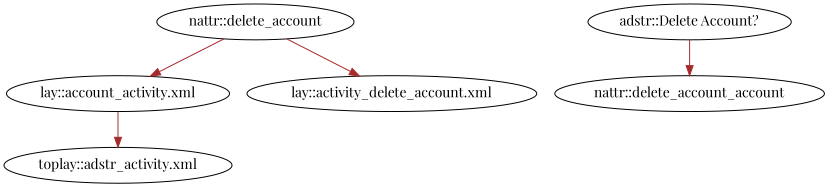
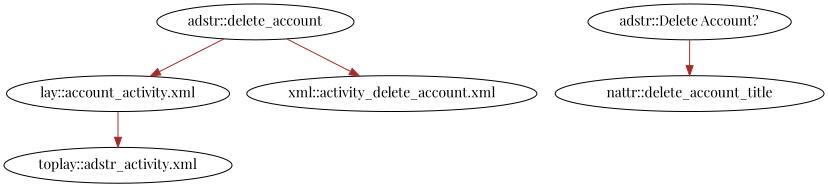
  digraph {
    fontname="Playfair Display"
    node [fontname="Playfair Display"]
    edge [color=brown fontname="Playfair Display"]
-   "nattr::delete_account"
+   "nattr::delete_account" [label="adstr::delete_account"]
    "lay::account_activity.xml"
-   "lay::activity_delete_account.xml"
+   "lay::activity_delete_account.xml" [label="xml::activity_delete_account.xml"]
    n4 [label="toplay::adstr_activity.xml"]
    "adstr::Delete Account?"
-   "nattr::delete_account_title" [label="nattr::delete_account_account"]
+   "nattr::delete_account_title"
    "nattr::delete_account" -> "lay::account_activity.xml"
    "nattr::delete_account" -> "lay::activity_delete_account.xml"
    "lay::account_activity.xml" -> n4
    "adstr::Delete Account?" -> "nattr::delete_account_title"
  }
